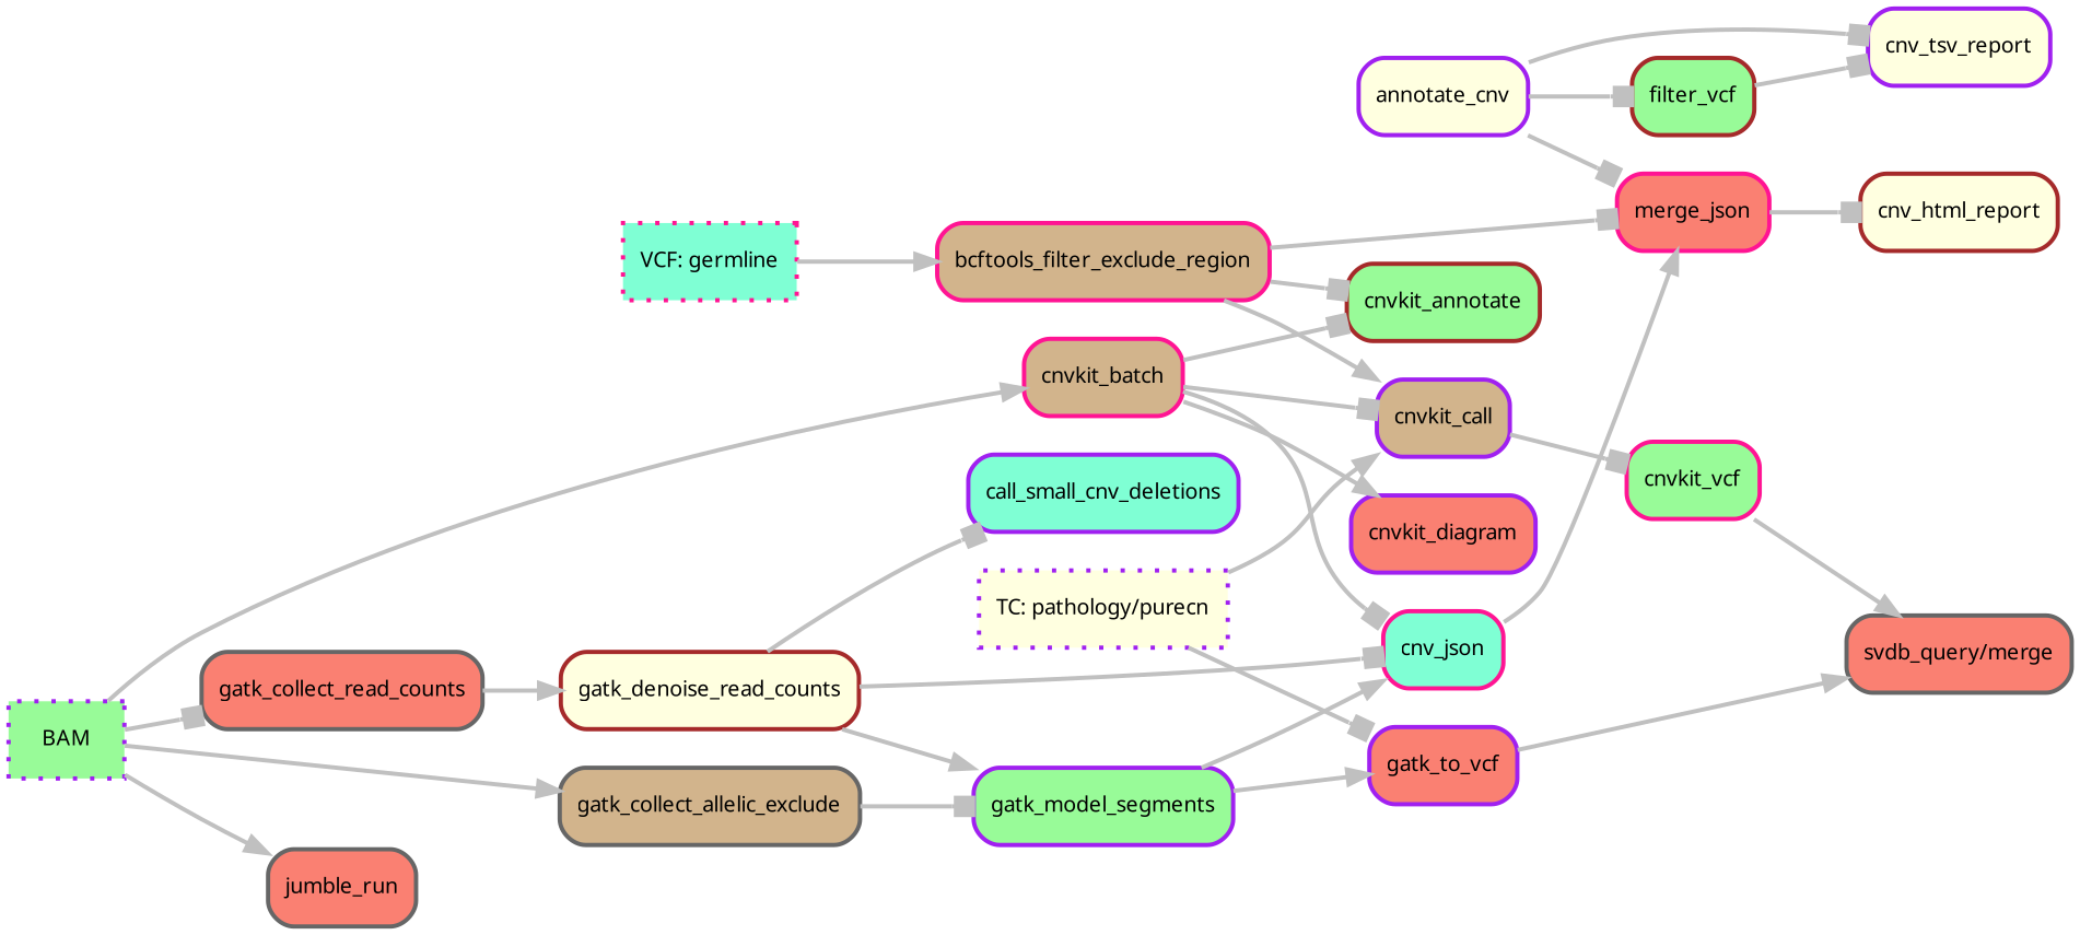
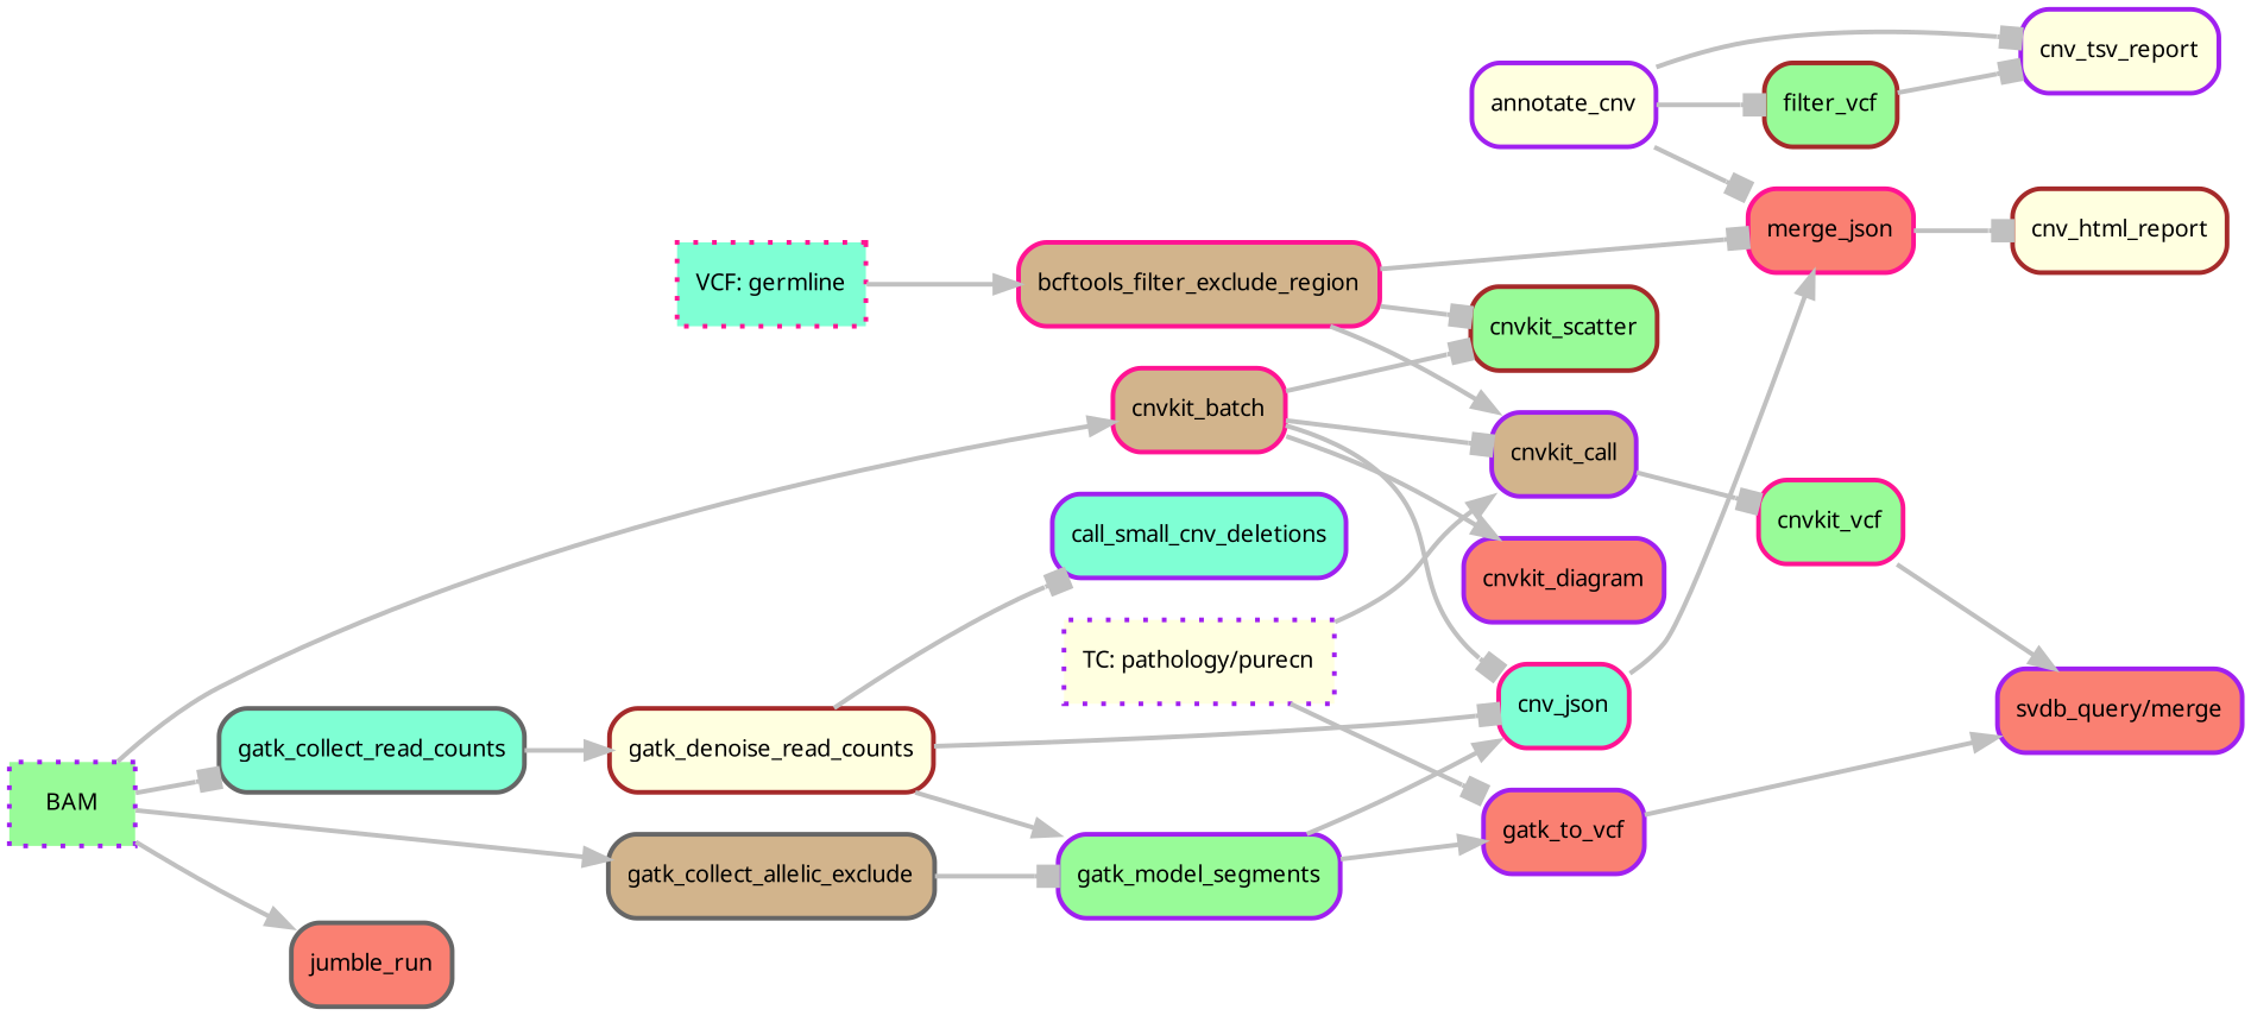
  digraph {
    bgcolor=white
    rankdir=LR
    node [color=purple fillcolor=salmon fontname=sans fontsize=10 penwidth=2 shape=box style="rounded,filled"]
    edge [arrowhead=box color=grey penwidth=2]
    n1 [fillcolor=palegreen label=BAM style="dotted,filled"]
-   n2 [color=gray40 label=gatk_collect_read_counts]
+   n2 [color=gray40 fillcolor=aquamarine label=gatk_collect_read_counts]
    n3 [color=deeppink fillcolor=tan label=cnvkit_batch]
    n4 [color=gray40 label=jumble_run]
    n5 [color=gray40 fillcolor=tan label=gatk_collect_allelic_exclude]
    n6 [color=brown fillcolor=lightyellow label=gatk_denoise_read_counts]
    n7 [fillcolor=tan label=cnvkit_call]
    n8 [color=deeppink fillcolor=aquamarine label=cnv_json]
    n9 [label=cnvkit_diagram]
-   n10 [color=brown fillcolor=palegreen label=cnvkit_annotate]
+   n10 [color=brown fillcolor=palegreen label=cnvkit_scatter]
    n11 [fillcolor=palegreen label=gatk_model_segments]
    n12 [fillcolor=lightyellow label="TC: pathology/purecn" style="dotted,filled"]
    n13 [label=gatk_to_vcf]
    n14 [color=deeppink fillcolor=palegreen label=cnvkit_vcf]
-   n15 [color=gray40 label="svdb_query/merge"]
+   n15 [label="svdb_query/merge"]
    n16 [color=deeppink fillcolor=aquamarine label="VCF: germline" style="dotted,filled"]
    n17 [color=deeppink fillcolor=tan label=bcftools_filter_exclude_region]
    n18 [color=deeppink label=merge_json]
    n19 [color=brown fillcolor=palegreen label=filter_vcf]
    n20 [fillcolor=lightyellow label=cnv_tsv_report]
    n21 [color=brown fillcolor=lightyellow label=cnv_html_report]
    n22 [fillcolor=aquamarine label=call_small_cnv_deletions]
    n23 [fillcolor=lightyellow label=annotate_cnv]
    n1 -> n2
    n1 -> n3 [arrowhead=normal]
    n1 -> n4 [arrowhead=normal]
    n1 -> n5 [arrowhead=normal]
    n2 -> n6 [arrowhead=normal]
    n3 -> n7
    n3 -> n8
    n3 -> n9 [arrowhead=normal]
    n3 -> n10
    n5 -> n11
    n6 -> n8
    n6 -> n11 [arrowhead=normal]
    n6 -> n22
    n7 -> n14
    n8 -> n18 [arrowhead=normal]
    n11 -> n8 [arrowhead=normal]
    n11 -> n13 [arrowhead=normal]
    n12 -> n7 [arrowhead=normal]
    n12 -> n13
    n13 -> n15 [arrowhead=normal]
    n14 -> n15 [arrowhead=normal]
    n16 -> n17 [arrowhead=normal]
    n17 -> n7 [arrowhead=normal]
    n17 -> n10
    n17 -> n18
    n18 -> n21
    n19 -> n20
    n23 -> n18
    n23 -> n19
    n23 -> n20
  }
